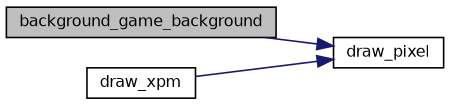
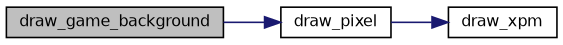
  digraph {
    rankdir=LR
    node [color=black fillcolor=white fontname=Helvetica fontsize=10 shape=record style=filled]
    edge [color=midnightblue fontname=Helvetica fontsize=10 labelfontname=Helvetica labelfontsize=10 style=solid]
-   n1 [fillcolor=grey75 fontcolor=black height=0.2 label=background_game_background width=0.4]
+   n1 [fillcolor=grey75 fontcolor=black height=0.2 label=draw_game_background width=0.4]
    n2 [height=0.2 label=draw_pixel width=0.4]
    n3 [height=0.2 label=draw_xpm width=0.4]
    n1 -> n2
-   n3 -> n2
+   n2 -> n3
  }
